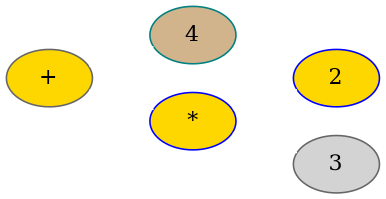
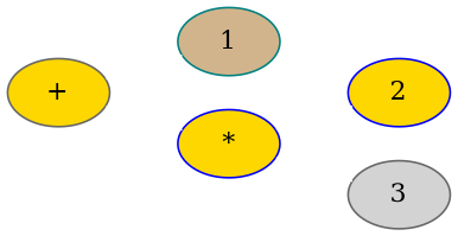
  graph {
    rankdir=LR
    fontname="DejaVu Serif"
    node [color=gray40 style="filled,solid" fillcolor=gold fontname="DejaVu Serif"]
    edge [color=white fontcolor=white fontname="DejaVu Serif"]
    "+"
-   1 [color=teal fillcolor=tan label=4]
+   1 [color=teal fillcolor=tan]
    "*" [color=blue]
    2 [color=blue]
    3 [fillcolor=lightgrey]
    "+" -- 1
    "+" -- "*"
    "*" -- 2
    "*" -- 3
  }
